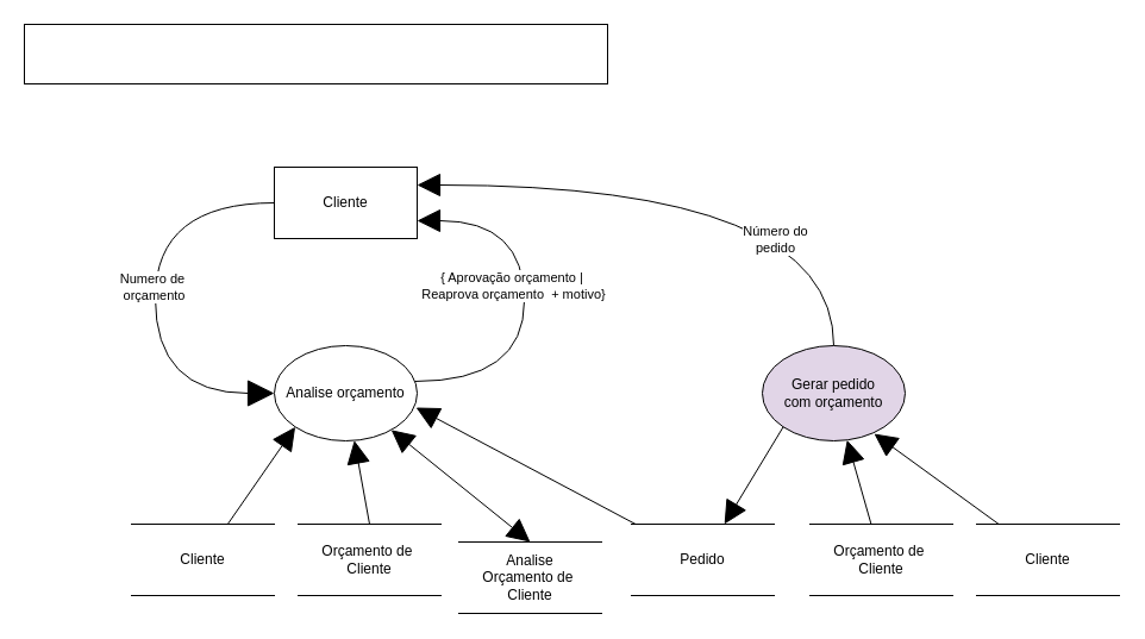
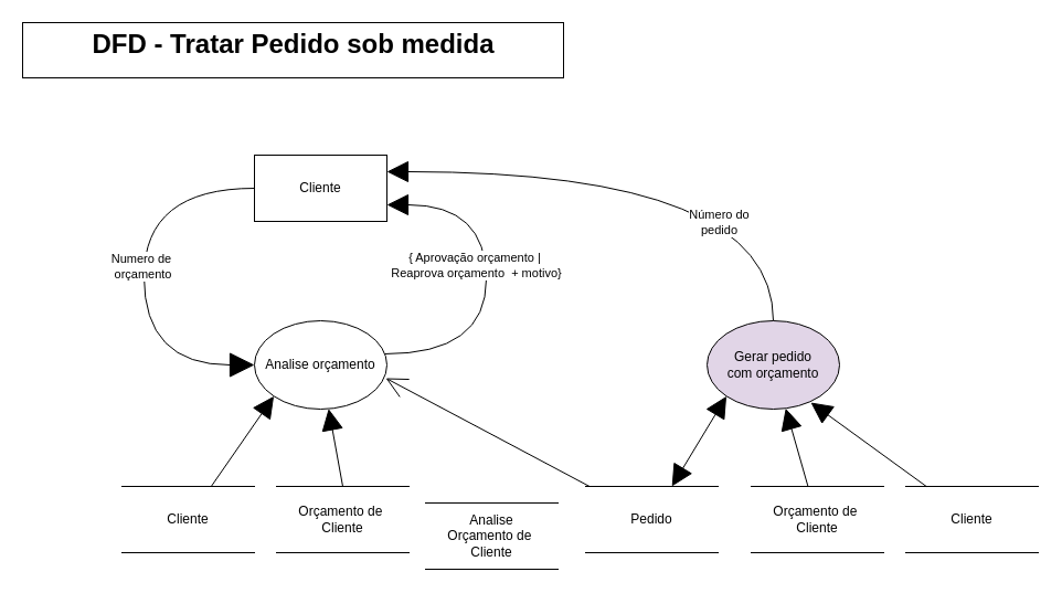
  <mxCell id="0" />
  <mxCell id="1" parent="0" />
  <mxCell id="2" style="edgeStyle=orthogonalEdgeStyle;rounded=0;orthogonalLoop=1;jettySize=auto;html=1;endSize=20;endArrow=block;endFill=1;startSize=20;entryX=0;entryY=0.5;entryDx=0;entryDy=0;curved=1;exitX=0;exitY=0.5;exitDx=0;exitDy=0;" edge="1" parent="1" source="4" target="12"><mxGeometry relative="1" as="geometry"><mxPoint x="240" y="170" as="sourcePoint" /><mxPoint x="290" y="290" as="targetPoint" /><Array as="points"><mxPoint x="130" y="170" /><mxPoint x="130" y="330" /></Array></mxGeometry></mxCell>
  <mxCell id="3" value="Numero de&amp;nbsp;&lt;br&gt;orçamento" style="edgeLabel;html=1;align=center;verticalAlign=middle;resizable=0;points=[];" vertex="1" connectable="0" parent="2"><mxGeometry x="-0.267" y="-2" relative="1" as="geometry"><mxPoint y="38" as="offset" /></mxGeometry></mxCell>
  <mxCell id="4" value="Cliente" style="rounded=0;whiteSpace=wrap;html=1;" vertex="1" parent="1"><mxGeometry x="230" y="140" width="120" height="60" as="geometry" /></mxCell>
  <mxCell id="5" style="rounded=0;orthogonalLoop=1;jettySize=auto;html=1;entryX=0;entryY=1;entryDx=0;entryDy=0;endSize=17;startArrow=none;startFill=0;startSize=17;endArrow=block;endFill=1;" edge="1" parent="1" source="6" target="12"><mxGeometry relative="1" as="geometry"><mxPoint x="247.574" y="358.284" as="targetPoint" /></mxGeometry></mxCell>
  <mxCell id="6" value="Cliente" style="shape=partialRectangle;whiteSpace=wrap;html=1;left=0;right=0;fillColor=none;" vertex="1" parent="1"><mxGeometry x="110" y="440" width="120" height="60" as="geometry" /></mxCell>
  <mxCell id="7" value="Orçamento de&amp;nbsp;&lt;br&gt;Cliente" style="shape=partialRectangle;whiteSpace=wrap;html=1;left=0;right=0;fillColor=none;" vertex="1" parent="1"><mxGeometry x="250" y="440" width="120" height="60" as="geometry" /></mxCell>
  <mxCell id="8" style="edgeStyle=none;rounded=0;orthogonalLoop=1;jettySize=auto;html=1;entryX=0.5;entryY=0;entryDx=0;entryDy=0;startArrow=block;startFill=1;startSize=17;endArrow=none;endFill=0;endSize=17;" edge="1" parent="1" source="12" target="7"><mxGeometry relative="1" as="geometry" /></mxCell>
  <mxCell id="9" style="edgeStyle=orthogonalEdgeStyle;rounded=0;orthogonalLoop=1;jettySize=auto;html=1;entryX=1;entryY=0.75;entryDx=0;entryDy=0;startArrow=none;startFill=0;startSize=17;endArrow=block;endFill=1;endSize=17;curved=1;" edge="1" parent="1" source="12" target="4"><mxGeometry relative="1" as="geometry"><Array as="points"><mxPoint x="440" y="320" /><mxPoint x="440" y="185" /></Array></mxGeometry></mxCell>
  <mxCell id="10" value="{ Aprovação orçamento |&amp;nbsp;&lt;br&gt;&amp;nbsp;Reaprova orçamento&amp;nbsp; + motivo}&amp;nbsp;" style="edgeLabel;html=1;align=center;verticalAlign=middle;resizable=0;points=[];" vertex="1" connectable="0" parent="9"><mxGeometry x="-0.397" y="27" relative="1" as="geometry"><mxPoint x="17" y="-75.91" as="offset" /></mxGeometry></mxCell>
- <mxCell id="11" style="rounded=0;orthogonalLoop=1;jettySize=auto;html=1;entryX=0.5;entryY=0;entryDx=0;entryDy=0;startArrow=block;startFill=1;startSize=17;endArrow=block;endFill=1;endSize=17;" edge="1" parent="1" source="12" target="13"><mxGeometry relative="1" as="geometry" /></mxCell>
  <mxCell id="12" value="Analise orçamento" style="ellipse;whiteSpace=wrap;html=1;" vertex="1" parent="1"><mxGeometry x="230" y="290" width="120" height="80" as="geometry" /></mxCell>
  <mxCell id="13" value="Analise &lt;br&gt;Orçamento de&amp;nbsp;&lt;br&gt;Cliente" style="shape=partialRectangle;whiteSpace=wrap;html=1;left=0;right=0;fillColor=none;" vertex="1" parent="1"><mxGeometry x="385" y="455" width="120" height="60" as="geometry" /></mxCell>
  <mxCell id="14" style="edgeStyle=orthogonalEdgeStyle;rounded=0;orthogonalLoop=1;jettySize=auto;html=1;entryX=1;entryY=0.25;entryDx=0;entryDy=0;startArrow=none;startFill=0;startSize=17;endArrow=block;endFill=1;endSize=17;curved=1;" edge="1" parent="1" source="16" target="4"><mxGeometry relative="1" as="geometry"><Array as="points"><mxPoint x="700" y="155" /></Array></mxGeometry></mxCell>
  <mxCell id="15" value="Número do&lt;br&gt;pedido" style="edgeLabel;html=1;align=center;verticalAlign=middle;resizable=0;points=[];" vertex="1" connectable="0" parent="14"><mxGeometry x="-0.167" y="41" relative="1" as="geometry"><mxPoint x="17" y="4" as="offset" /></mxGeometry></mxCell>
  <mxCell id="16" value="Gerar pedido&lt;br&gt;com orçamento" style="ellipse;whiteSpace=wrap;html=1;fillColor=#e1d5e7;" vertex="1" parent="1"><mxGeometry x="640" y="290" width="120" height="80" as="geometry" /></mxCell>
  <mxCell id="17" style="edgeStyle=none;rounded=0;orthogonalLoop=1;jettySize=auto;html=1;startArrow=none;startFill=0;startSize=17;endArrow=block;endFill=1;endSize=17;" edge="1" parent="1" source="18" target="16"><mxGeometry relative="1" as="geometry" /></mxCell>
  <mxCell id="18" value="Orçamento de&amp;nbsp;&lt;br&gt;Cliente" style="shape=partialRectangle;whiteSpace=wrap;html=1;left=0;right=0;fillColor=none;" vertex="1" parent="1"><mxGeometry x="680" y="440" width="120" height="60" as="geometry" /></mxCell>
  <mxCell id="19" style="edgeStyle=none;rounded=0;orthogonalLoop=1;jettySize=auto;html=1;entryX=0.783;entryY=0.925;entryDx=0;entryDy=0;entryPerimeter=0;startArrow=none;startFill=0;startSize=17;endArrow=block;endFill=1;endSize=17;" edge="1" parent="1" source="20" target="16"><mxGeometry relative="1" as="geometry" /></mxCell>
  <mxCell id="20" value="Cliente" style="shape=partialRectangle;whiteSpace=wrap;html=1;left=0;right=0;fillColor=none;" vertex="1" parent="1"><mxGeometry x="820" y="440" width="120" height="60" as="geometry" /></mxCell>
- <mxCell id="21" style="rounded=0;orthogonalLoop=1;jettySize=auto;html=1;entryX=0;entryY=1;entryDx=0;entryDy=0;startArrow=block;startFill=1;startSize=17;endArrow=none;endFill=1;endSize=17;" edge="1" parent="1" source="23" target="16"><mxGeometry relative="1" as="geometry" /></mxCell>
- <mxCell id="22" style="edgeStyle=none;rounded=0;orthogonalLoop=1;jettySize=auto;html=1;entryX=0.992;entryY=0.65;entryDx=0;entryDy=0;startArrow=none;startFill=0;startSize=17;endArrow=block;endFill=1;endSize=17;entryPerimeter=0;" edge="1" parent="1" source="23" target="12"><mxGeometry relative="1" as="geometry" /></mxCell>
+ <mxCell id="21" style="rounded=0;orthogonalLoop=1;jettySize=auto;html=1;entryX=0;entryY=1;entryDx=0;entryDy=0;startArrow=block;startFill=1;startSize=17;endArrow=block;endFill=1;endSize=17;" edge="1" parent="1" source="23" target="16"><mxGeometry relative="1" as="geometry" /></mxCell>
+ <mxCell id="22" style="edgeStyle=none;rounded=0;orthogonalLoop=1;jettySize=auto;html=1;entryX=0.992;entryY=0.65;entryDx=0;entryDy=0;startArrow=none;startFill=0;startSize=17;endArrow=open;endFill=1;endSize=17;entryPerimeter=0;" edge="1" parent="1" source="23" target="12"><mxGeometry relative="1" as="geometry" /></mxCell>
  <mxCell id="23" value="Pedido" style="shape=partialRectangle;whiteSpace=wrap;html=1;left=0;right=0;fillColor=none;" vertex="1" parent="1"><mxGeometry x="530" y="440" width="120" height="60" as="geometry" /></mxCell>
  <mxCell id="24" value="" style="group" vertex="1" connectable="0" parent="1"><mxGeometry x="20" width="490" height="50" as="geometry" y="20" /></mxCell>
  <mxCell id="25" value="" style="rounded=0;whiteSpace=wrap;html=1;" vertex="1" parent="24"><mxGeometry width="490" height="50" as="geometry" /></mxCell>
+ <mxCell id="26" value="DFD - Tratar Pedido sob medida" style="text;strokeColor=none;fillColor=none;html=1;fontSize=24;fontStyle=1;verticalAlign=middle;align=center;" vertex="1" parent="24"><mxGeometry width="490" height="40" as="geometry" /></mxCell>
